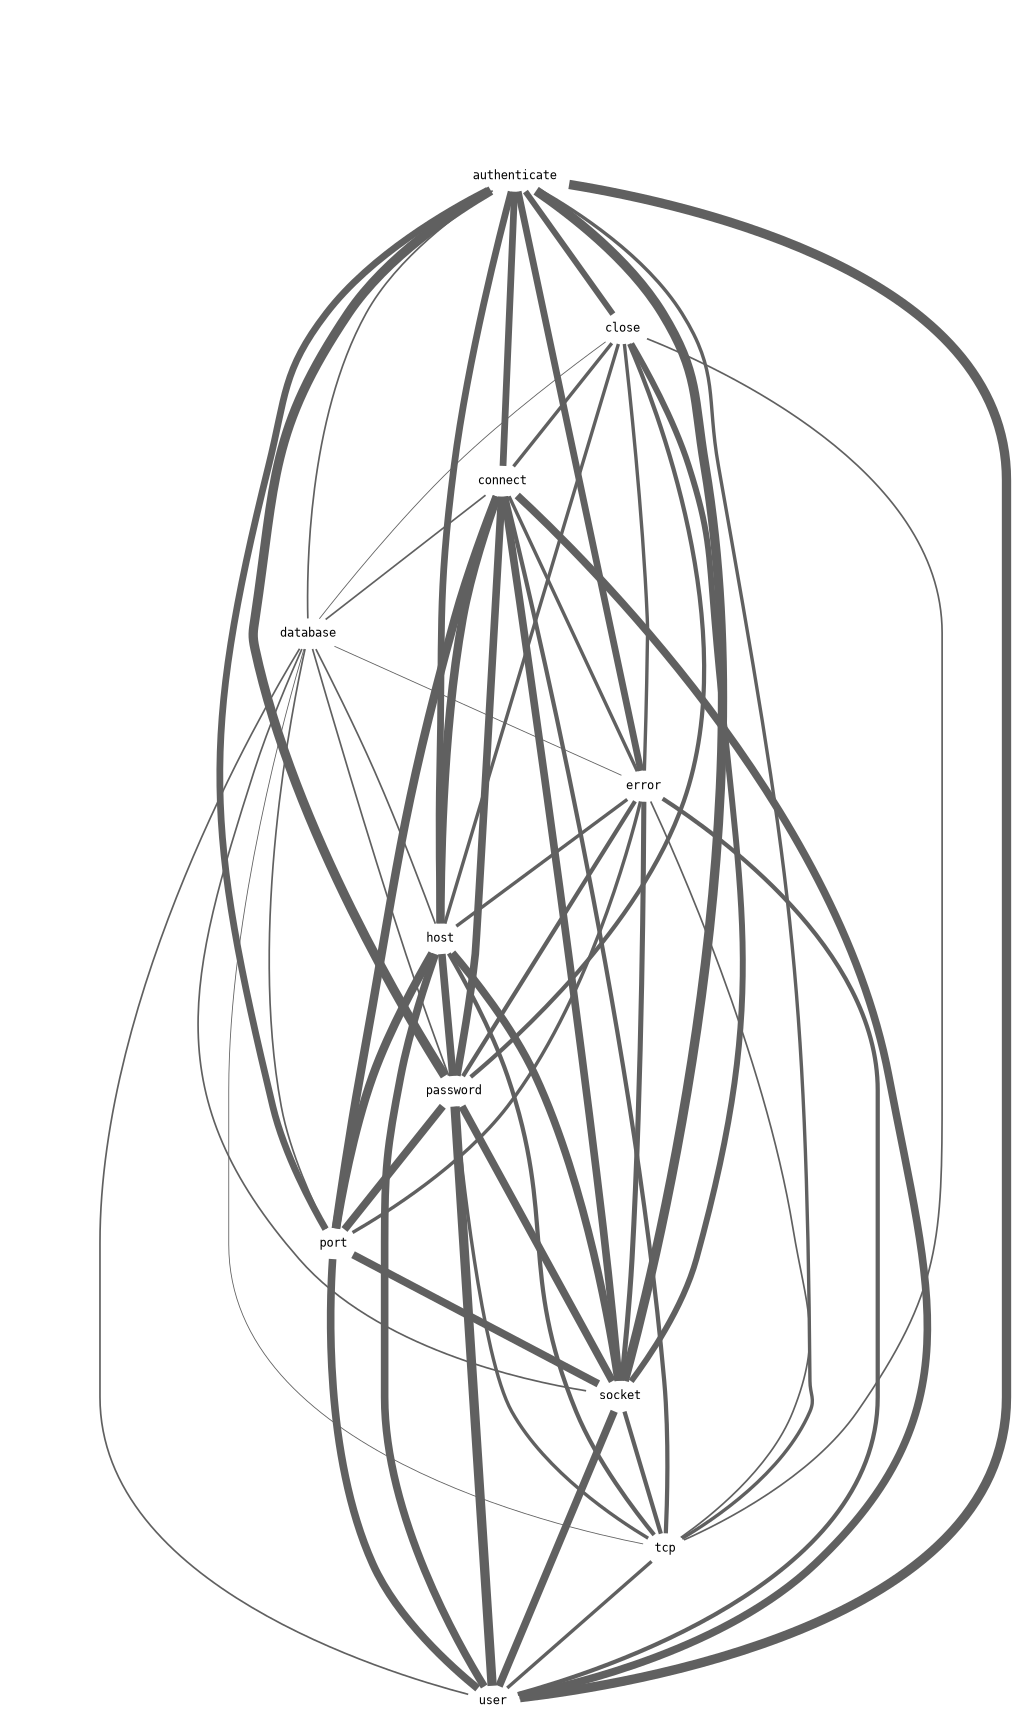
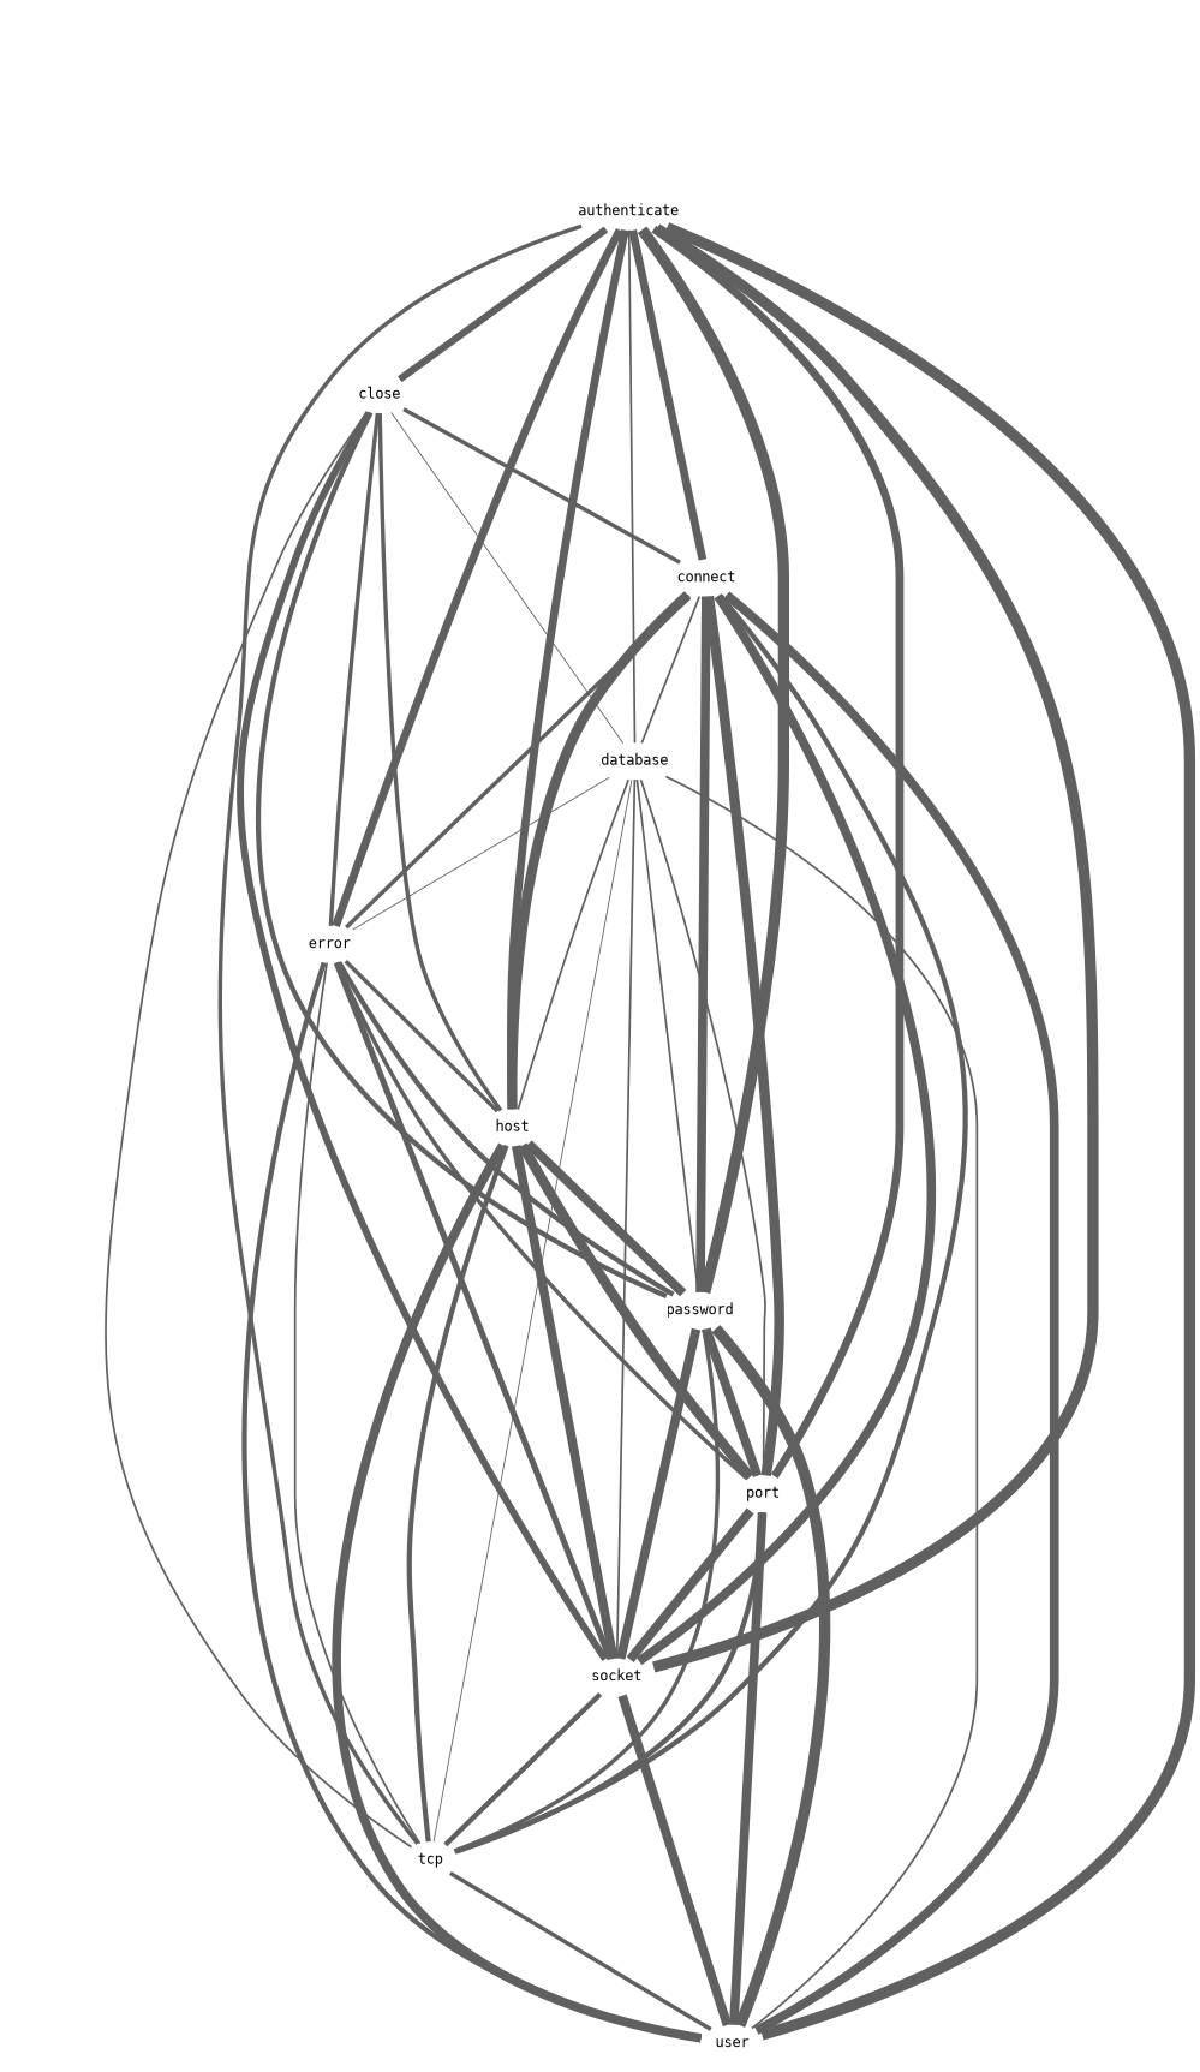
  graph {
    ranksep=2.0
    root=root
    splines=true
    node [color=white fontname=monospace]
    edge [color="#606060"]
    root [style=invis]
    connect
    host
    port
    tcp
    error
    database
    close
    password
    user
    socket
    authenticate
    root -- connect [style=invis]
    root -- host [style=invis]
    root -- port [style=invis]
    root -- tcp [style=invis]
    root -- error [style=invis]
    root -- database [style=invis]
    root -- close [style=invis]
    root -- password [style=invis]
    root -- user [style=invis]
    root -- socket [style=invis]
    root -- authenticate [style=invis]
    connect -- host [penwidth=10]
    connect -- port [penwidth=10]
    connect -- tcp [penwidth=5]
    connect -- error [penwidth=4]
    connect -- database [penwidth=2]
    connect -- password [penwidth=9]
    connect -- user [penwidth=9]
    connect -- socket [penwidth=9]
    host -- port [penwidth=10]
    host -- tcp [penwidth=5]
    host -- password [penwidth=9]
    host -- user [penwidth=9]
    host -- socket [penwidth=9]
+   port -- tcp [penwidth=5]
    port -- user [penwidth=9]
    port -- socket [penwidth=9]
    tcp -- user [penwidth=4]
    error -- host [penwidth=4]
    error -- port [penwidth=4]
    error -- tcp [penwidth=2]
    error -- password [penwidth=5]
    error -- user [penwidth=5]
    error -- socket [penwidth=6]
    database -- host [penwidth=2]
    database -- port [penwidth=2]
    database -- tcp [penwidth=1]
    database -- error [penwidth=1]
    database -- password [penwidth=2]
    database -- user [penwidth=2]
    database -- socket [penwidth=2]
    close -- connect [penwidth=4]
    close -- host [penwidth=4]
    close -- tcp [penwidth=2]
    close -- error [penwidth=4]
    close -- database [penwidth=1]
    close -- password [penwidth=5]
    close -- socket [penwidth=7]
    password -- port [penwidth=9]
    password -- tcp [penwidth=4]
    password -- user [penwidth=11]
    password -- socket [penwidth=9]
    socket -- tcp [penwidth=5]
    socket -- user [penwidth=9]
    authenticate -- connect [penwidth=8]
    authenticate -- host [penwidth=8]
    authenticate -- port [penwidth=8]
    authenticate -- tcp [penwidth=4]
    authenticate -- error [penwidth=8]
    authenticate -- database [penwidth=2]
    authenticate -- close [penwidth=7]
    authenticate -- password [penwidth=11]
    authenticate -- user [penwidth=11]
    authenticate -- socket [penwidth=11]
  }
